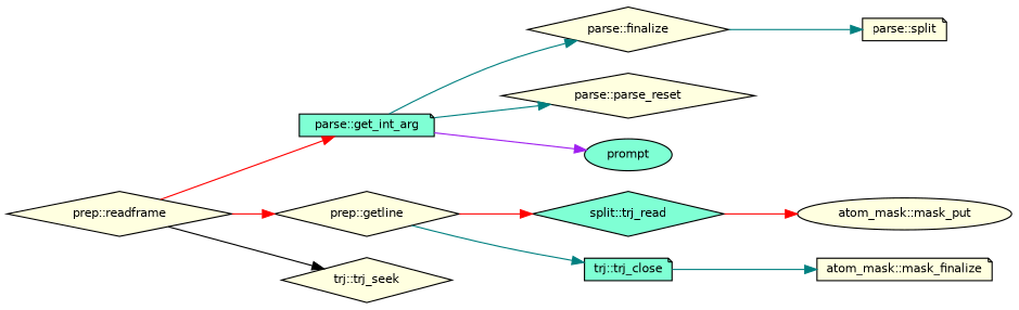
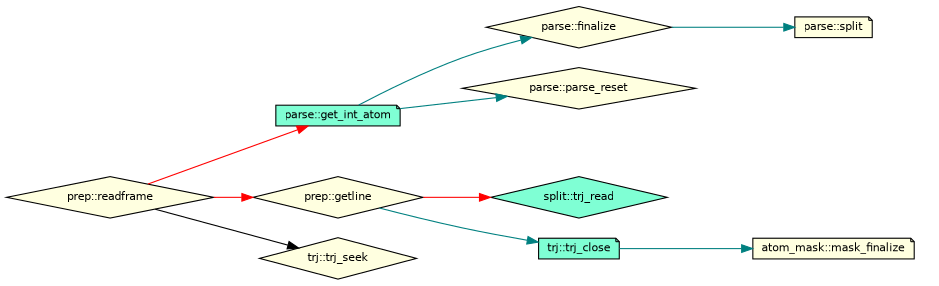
  digraph {
    rankdir=LR
    node [color=black fillcolor=lightyellow fontname=Helvetica fontsize=10 shape=diamond style=filled]
    edge [color=teal fontname=Helvetica fontsize=10 labelfontname=Helvetica labelfontsize=10 style=solid]
    n1 [fontcolor=black height=0.2 label="prep::readframe" width=0.4]
-   n2 [fillcolor=aquamarine height=0.2 label="parse::get_int_arg" shape=note width=0.4]
+   n2 [fillcolor=aquamarine height=0.2 label="parse::get_int_atom" shape=note width=0.4]
    n3 [height=0.2 label="prep::getline" width=0.4]
    n4 [height=0.2 label="trj::trj_seek" width=0.4]
    n5 [height=0.2 label="parse::finalize" width=0.4]
    n6 [height=0.2 label="parse::parse_reset" width=0.4]
-   n7 [fillcolor=aquamarine height=0.2 label=prompt shape=ellipse width=0.4]
    n8 [fillcolor=aquamarine height=0.2 label="split::trj_read" width=0.4]
    n9 [fillcolor=aquamarine height=0.2 label="trj::trj_close" shape=note width=0.4]
    n10 [height=0.2 label="parse::split" shape=note width=0.4]
-   n11 [height=0.2 label="atom_mask::mask_put" shape=ellipse width=0.4]
    n12 [height=0.2 label="atom_mask::mask_finalize" shape=note width=0.4]
    n1 -> n2 [color=red]
    n1 -> n3 [color=red]
    n1 -> n4 [color=black]
    n2 -> n5
    n2 -> n6
-   n2 -> n7 [color=purple]
    n3 -> n8 [color=red]
    n3 -> n9
    n5 -> n10
-   n8 -> n11 [color=red]
    n9 -> n12
  }
